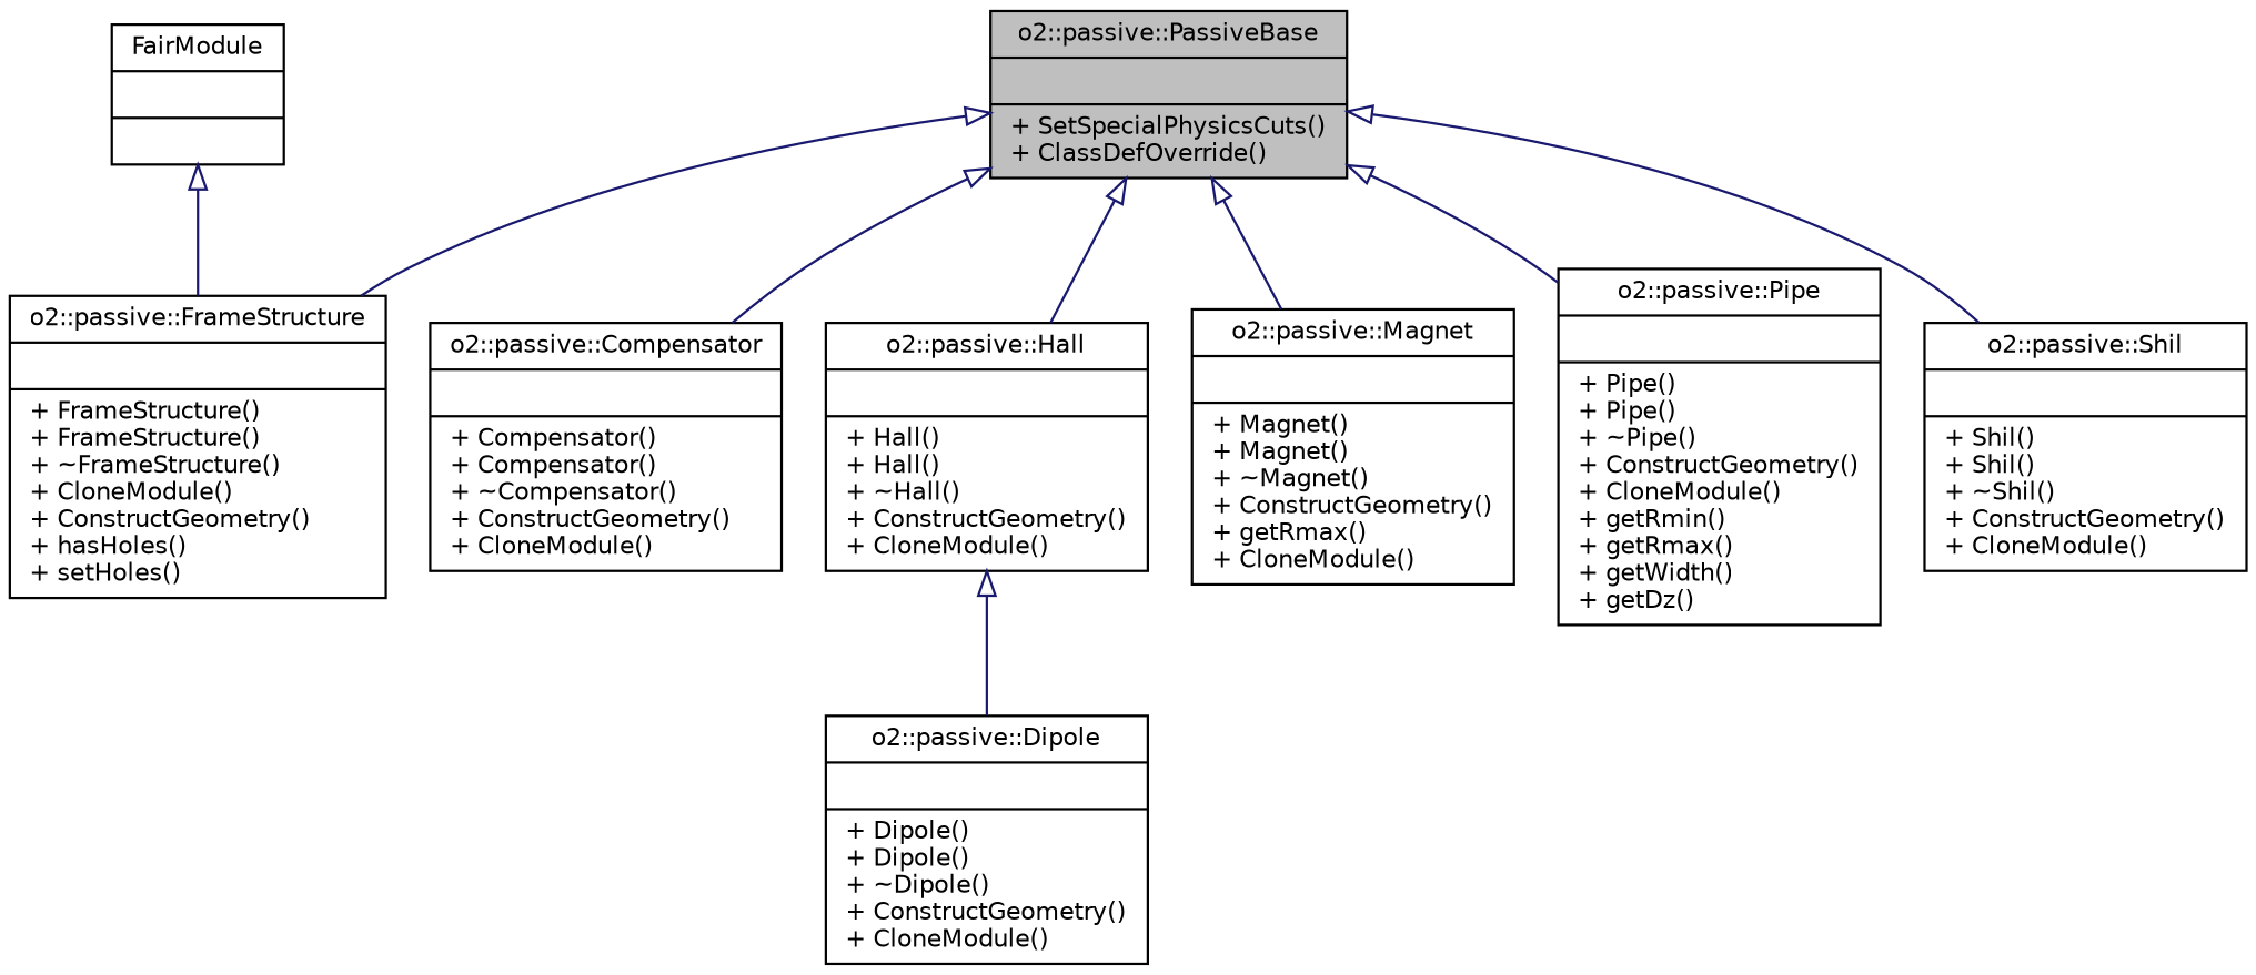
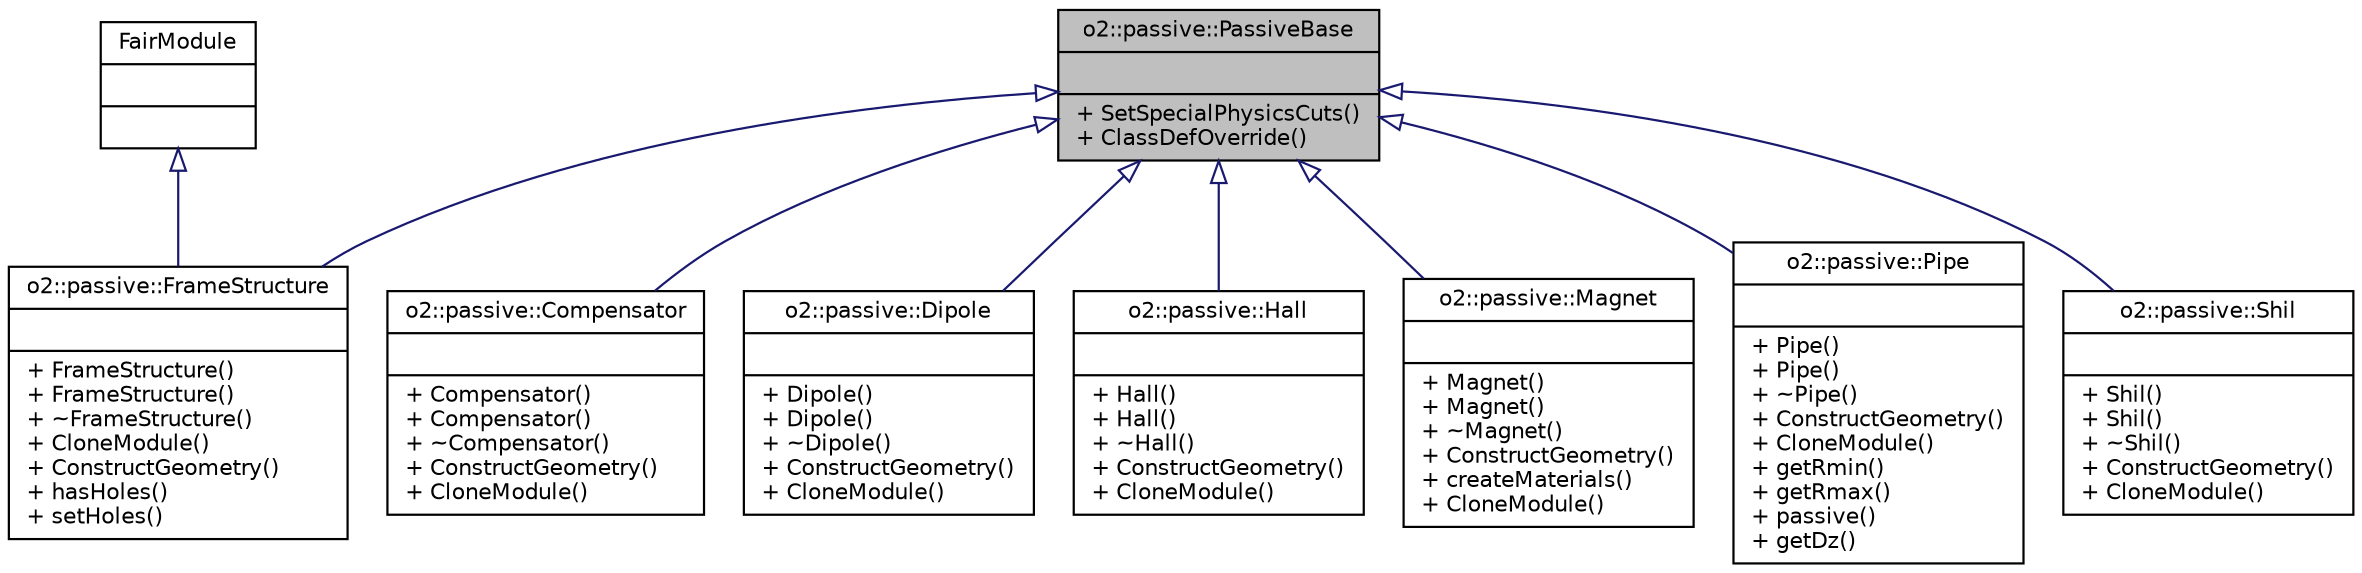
  digraph {
    node [color=black fontname=Helvetica fontsize=10 shape=record]
    edge [arrowtail=onormal color=midnightblue dir=back fontname=Helvetica fontsize=10 labelfontname=Helvetica labelfontsize=10 style=solid]
    n1 [fillcolor=grey75 fontcolor=black height=0.2 label="{o2::passive::PassiveBase\n||+ SetSpecialPhysicsCuts()\l+ ClassDefOverride()\l}" style=filled width=0.4]
    n2 [height=0.2 label="{o2::passive::Compensator\n||+ Compensator()\l+ Compensator()\l+ ~Compensator()\l+ ConstructGeometry()\l+ CloneModule()\l}" width=0.4]
    n3 [height=0.2 label="{o2::passive::Dipole\n||+ Dipole()\l+ Dipole()\l+ ~Dipole()\l+ ConstructGeometry()\l+ CloneModule()\l}" width=0.4]
    n4 [height=0.2 label="{o2::passive::FrameStructure\n||+ FrameStructure()\l+ FrameStructure()\l+ ~FrameStructure()\l+ CloneModule()\l+ ConstructGeometry()\l+ hasHoles()\l+ setHoles()\l}" width=0.4]
    n5 [height=0.2 label="{o2::passive::Hall\n||+ Hall()\l+ Hall()\l+ ~Hall()\l+ ConstructGeometry()\l+ CloneModule()\l}" width=0.4]
-   n6 [height=0.2 label="{o2::passive::Magnet\n||+ Magnet()\l+ Magnet()\l+ ~Magnet()\l+ ConstructGeometry()\l+ getRmax()\l+ CloneModule()\l}" width=0.4]
-   n7 [height=0.2 label="{o2::passive::Pipe\n||+ Pipe()\l+ Pipe()\l+ ~Pipe()\l+ ConstructGeometry()\l+ CloneModule()\l+ getRmin()\l+ getRmax()\l+ getWidth()\l+ getDz()\l}" width=0.4]
+   n6 [height=0.2 label="{o2::passive::Magnet\n||+ Magnet()\l+ Magnet()\l+ ~Magnet()\l+ ConstructGeometry()\l+ createMaterials()\l+ CloneModule()\l}" width=0.4]
+   n7 [height=0.2 label="{o2::passive::Pipe\n||+ Pipe()\l+ Pipe()\l+ ~Pipe()\l+ ConstructGeometry()\l+ CloneModule()\l+ getRmin()\l+ getRmax()\l+ passive()\l+ getDz()\l}" width=0.4]
    n8 [height=0.2 label="{o2::passive::Shil\n||+ Shil()\l+ Shil()\l+ ~Shil()\l+ ConstructGeometry()\l+ CloneModule()\l}" width=0.4]
    n9 [height=0.2 label="{FairModule\n||}" width=0.4]
    n1 -> n2
-   n5 -> n3
+   n1 -> n3
    n1 -> n4
    n1 -> n5
    n1 -> n6
    n1 -> n7
    n1 -> n8
    n9 -> n4
  }
